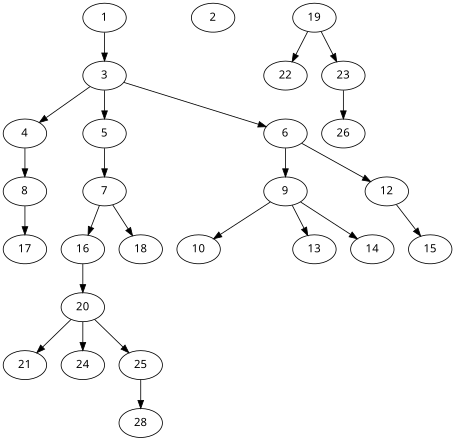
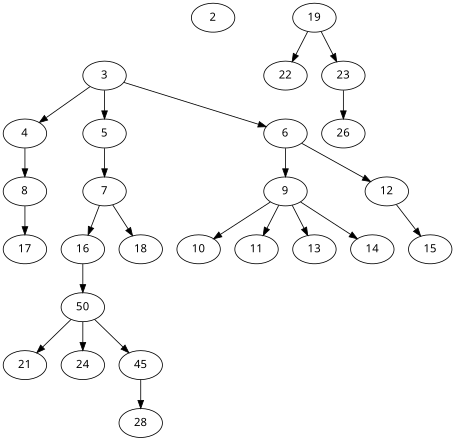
  digraph {
    fontname="Noto Sans"
    node [fontname="Noto Sans"]
    edge [fontname="Noto Sans"]
-   1 [alpha=186.33]
    3 [alpha=127.15]
    4 [alpha=120.18]
    5 [alpha=61.20]
    6 [alpha=181.07]
    8 [alpha=83.69]
    7 [alpha=123.22]
    9 [alpha=91.84]
    12 [alpha=79.83]
    2 [alpha=136.43]
    17 [alpha=157.58]
    16 [alpha=140.33]
    18 [alpha=135.98]
    10 [alpha=36.60]
+   11 [alpha=151.09]
    13 [alpha=159.72]
    14 [alpha=186.66]
    15 [alpha=191.55]
-   20 [alpha=62.61]
+   20 [alpha=62.61 label=50]
    21 [alpha=160.73]
    24 [alpha=66.18]
-   25 [alpha=184.21]
+   25 [alpha=184.21 label=45]
    19 [alpha=37.83]
    22 [alpha=152.10]
    23 [alpha=103.04]
    26 [alpha=166.62]
    28 [alpha=195.19]
-   1 -> 3
    3 -> 4
    3 -> 5
    3 -> 6
    4 -> 8
    5 -> 7
    6 -> 9
    6 -> 12
    8 -> 17
    7 -> 16
    7 -> 18
    9 -> 10
+   9 -> 11
    9 -> 13
    9 -> 14
    12 -> 15
    16 -> 20
    20 -> 21
    20 -> 24
    20 -> 25
    25 -> 28
    19 -> 22
    19 -> 23
    23 -> 26
  }
